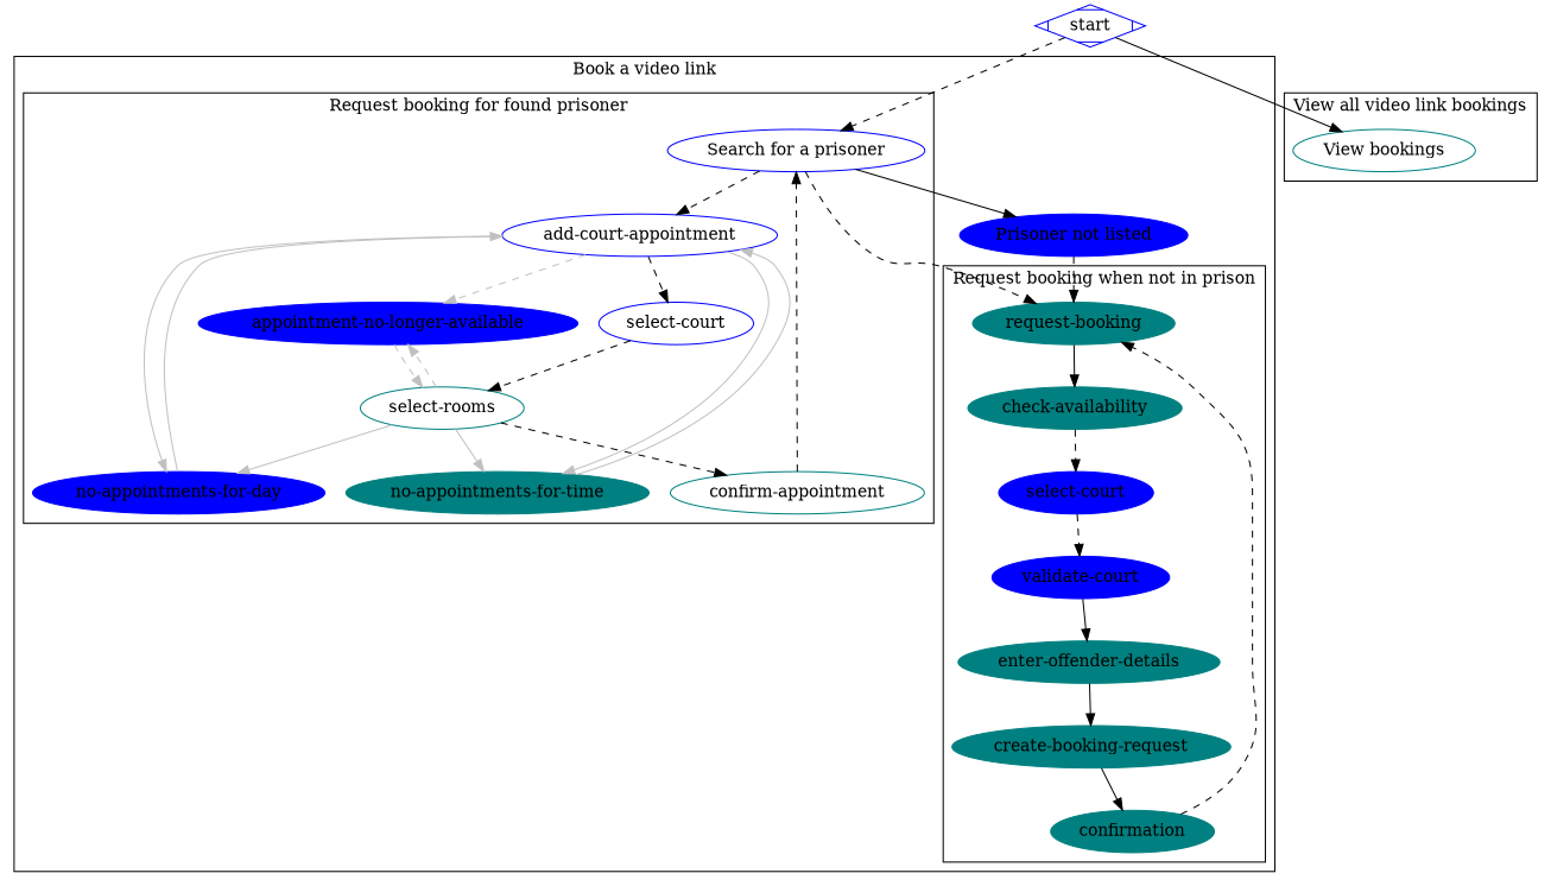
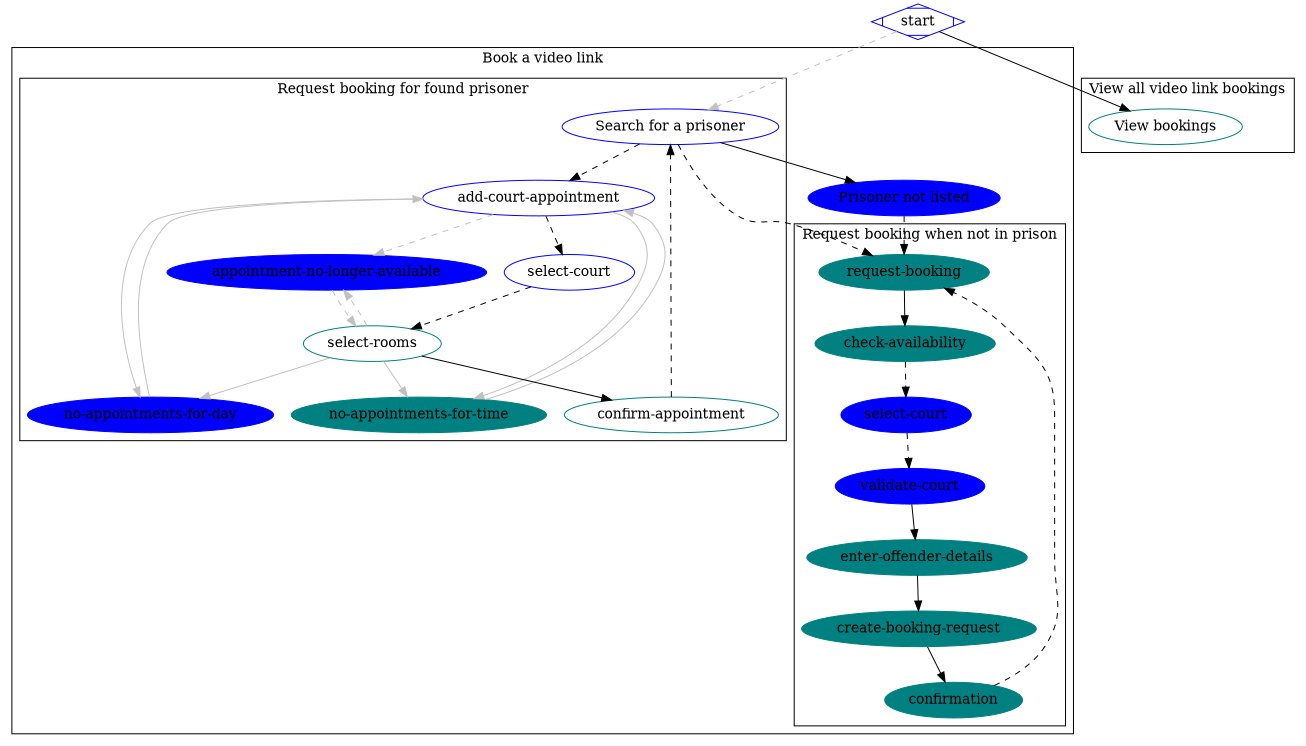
  digraph {
    node [color=blue style=filled]
    edge [style=dashed]
    n1 [label="Search for a prisoner" style=""]
    n2 [label="no-appointments-for-day"]
    n3 [color=teal label="no-appointments-for-time"]
    n4 [label="appointment-no-longer-available"]
    n5 [label="add-court-appointment" style=""]
    n6 [label="select-court" style=""]
    n7 [color=teal label="select-rooms" style=""]
    n8 [color=teal label="confirm-appointment" style=""]
    n9 [color=teal label="request-booking"]
    n10 [color=teal label="check-availability"]
    n11 [label="select-court"]
    n12 [label="validate-court"]
    n13 [color=teal label="enter-offender-details"]
    n14 [color=teal label="create-booking-request"]
    n15 [color=teal label=confirmation]
    n16 [label="Prisoner not listed"]
    n17 [color=teal label="View bookings" style=""]
    start [shape=Mdiamond style=""]
    subgraph cluster_1 {
      label="Book a video link"
      n16
      subgraph cluster_2 {
        label="Request booking for found prisoner"
        n5
        n6
        n7
        n8
        subgraph sub_3 {
          label="Request booking for found prisoner"
          n1
        }
        subgraph sub_4 {
          label="Request booking for found prisoner"
          n2
          n3
          n4
        }
        subgraph sub_5 {
          label="Request booking for found prisoner"
          n2
          n3
          n4
        }
      }
      subgraph cluster_6 {
        label="Request booking when not in prison"
        n9
        n10
        n11
        n12
        n13
        n14
        n15
      }
    }
    subgraph cluster_7 {
      label="View all video link bookings"
      n17
    }
    n1 -> n5
    n1 -> n9
    n1 -> n16 [style=solid]
    n2 -> n5 [color=grey style=solid]
    n3 -> n5 [color=grey style=solid]
    n4 -> n7 [color=grey]
    n5 -> n2 [color=grey style=solid]
    n5 -> n3 [color=grey style=solid]
    n5 -> n4 [color=grey]
    n5 -> n6
    n6 -> n7
    n7 -> n2 [color=grey style=solid]
    n7 -> n3 [color=grey style=solid]
    n7 -> n4 [color=grey]
-   n7 -> n8
+   n7 -> n8 [style=solid]
    n8 -> n1
    n9 -> n10 [style=solid]
    n10 -> n11
    n11 -> n12
    n12 -> n13 [style=solid]
    n13 -> n14 [style=solid]
    n14 -> n15 [style=solid]
    n15 -> n9
    n16 -> n9
-   start -> n1
+   start -> n1 [color=grey]
    start -> n17 [style=solid]
  }
